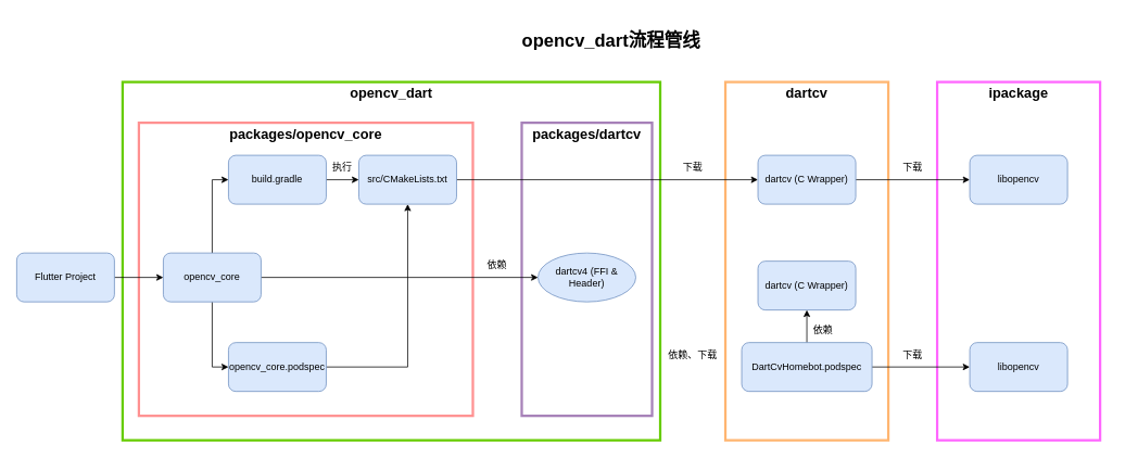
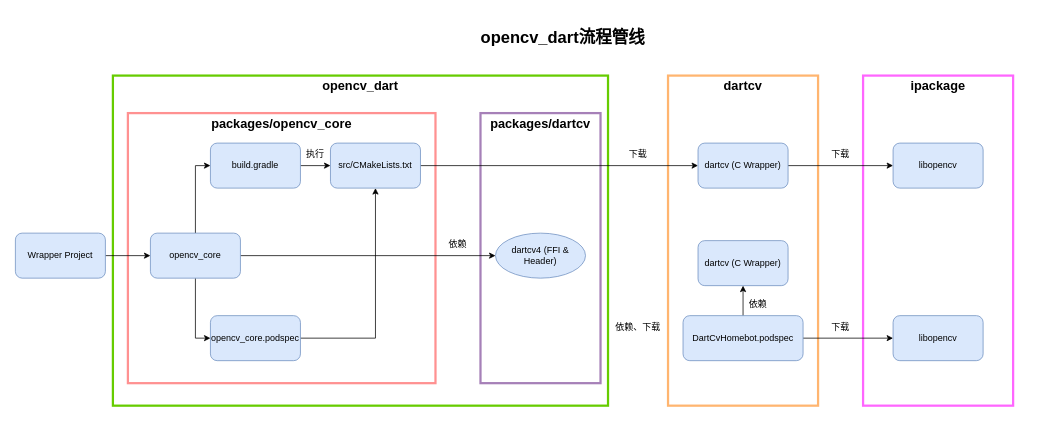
  <mxCell id="0" />
  <mxCell id="1" parent="0" />
  <mxCell id="2" value="" style="rounded=0;whiteSpace=wrap;html=1;fillColor=none;strokeColor=#FF66FF;strokeWidth=3;" vertex="1" parent="1"><mxGeometry x="1150" y="100" width="200" height="440" as="geometry" /></mxCell>
  <mxCell id="3" value="" style="rounded=0;whiteSpace=wrap;html=1;fillColor=none;strokeColor=#A680B8;strokeWidth=3;" vertex="1" parent="1"><mxGeometry x="640" y="150" width="160" height="360" as="geometry" /></mxCell>
  <mxCell id="4" value="" style="rounded=0;whiteSpace=wrap;html=1;fillColor=none;strokeColor=#FFB570;strokeWidth=3;" vertex="1" parent="1"><mxGeometry x="890" y="100" width="200" height="440" as="geometry" /></mxCell>
  <mxCell id="5" value="" style="rounded=0;whiteSpace=wrap;html=1;fillColor=none;strokeColor=#66CC00;strokeWidth=3;" vertex="1" parent="1"><mxGeometry x="150" y="100" width="660" height="440" as="geometry" /></mxCell>
  <mxCell id="6" value="" style="rounded=0;whiteSpace=wrap;html=1;fillColor=none;strokeColor=#FF9191;strokeWidth=3;" vertex="1" parent="1"><mxGeometry x="170" y="150" width="410" height="360" as="geometry" /></mxCell>
  <mxCell id="7" style="edgeStyle=orthogonalEdgeStyle;rounded=0;orthogonalLoop=1;jettySize=auto;html=1;exitX=1;exitY=0.5;exitDx=0;exitDy=0;entryX=0;entryY=0.5;entryDx=0;entryDy=0;" edge="1" parent="1" source="8" target="12"><mxGeometry relative="1" as="geometry" /></mxCell>
- <mxCell id="8" value="Flutter Project" style="rounded=1;whiteSpace=wrap;html=1;fillColor=#dae8fc;strokeColor=#6c8ebf;" vertex="1" parent="1"><mxGeometry x="20" y="310" width="120" height="60" as="geometry" /></mxCell>
+ <mxCell id="8" value="Wrapper Project" style="rounded=1;whiteSpace=wrap;html=1;fillColor=#dae8fc;strokeColor=#6c8ebf;" vertex="1" parent="1"><mxGeometry x="20" y="310" width="120" height="60" as="geometry" /></mxCell>
  <mxCell id="9" style="edgeStyle=orthogonalEdgeStyle;rounded=0;orthogonalLoop=1;jettySize=auto;html=1;exitX=1;exitY=0.5;exitDx=0;exitDy=0;entryX=0;entryY=0.5;entryDx=0;entryDy=0;" edge="1" parent="1" source="12" target="13"><mxGeometry relative="1" as="geometry" /></mxCell>
  <mxCell id="10" style="edgeStyle=orthogonalEdgeStyle;rounded=0;orthogonalLoop=1;jettySize=auto;html=1;exitX=0.5;exitY=0;exitDx=0;exitDy=0;entryX=0;entryY=0.5;entryDx=0;entryDy=0;" edge="1" parent="1" source="12" target="17"><mxGeometry relative="1" as="geometry" /></mxCell>
  <mxCell id="11" style="edgeStyle=orthogonalEdgeStyle;rounded=0;orthogonalLoop=1;jettySize=auto;html=1;exitX=0.5;exitY=1;exitDx=0;exitDy=0;entryX=0;entryY=0.5;entryDx=0;entryDy=0;" edge="1" parent="1" source="12" target="15"><mxGeometry relative="1" as="geometry" /></mxCell>
  <mxCell id="12" value="opencv_core" style="rounded=1;whiteSpace=wrap;html=1;fillColor=#dae8fc;strokeColor=#6c8ebf;" vertex="1" parent="1"><mxGeometry x="200" y="310" width="120" height="60" as="geometry" /></mxCell>
  <mxCell id="13" value="dartcv4 (FFI &amp;amp; Header)" style="ellipse;whiteSpace=wrap;html=1;fillColor=#dae8fc;strokeColor=#6c8ebf;" vertex="1" parent="1"><mxGeometry x="660" y="310" width="120" height="60" as="geometry" /></mxCell>
  <mxCell id="14" style="edgeStyle=orthogonalEdgeStyle;rounded=0;orthogonalLoop=1;jettySize=auto;html=1;exitX=1;exitY=0.5;exitDx=0;exitDy=0;" edge="1" parent="1" source="15" target="22"><mxGeometry relative="1" as="geometry" /></mxCell>
  <mxCell id="15" value="opencv_core.podspec" style="rounded=1;whiteSpace=wrap;html=1;fillColor=#dae8fc;strokeColor=#6c8ebf;" vertex="1" parent="1"><mxGeometry x="280" y="420" width="120" height="60" as="geometry" /></mxCell>
  <mxCell id="16" style="edgeStyle=orthogonalEdgeStyle;rounded=0;orthogonalLoop=1;jettySize=auto;html=1;exitX=1;exitY=0.5;exitDx=0;exitDy=0;entryX=0;entryY=0.5;entryDx=0;entryDy=0;" edge="1" parent="1" source="17" target="22"><mxGeometry relative="1" as="geometry" /></mxCell>
  <mxCell id="17" value="build.gradle" style="rounded=1;whiteSpace=wrap;html=1;fillColor=#dae8fc;strokeColor=#6c8ebf;" vertex="1" parent="1"><mxGeometry x="280" y="190" width="120" height="60" as="geometry" /></mxCell>
  <mxCell id="18" style="edgeStyle=orthogonalEdgeStyle;rounded=0;orthogonalLoop=1;jettySize=auto;html=1;exitX=1;exitY=0.5;exitDx=0;exitDy=0;" edge="1" parent="1" source="20" target="30"><mxGeometry relative="1" as="geometry" /></mxCell>
  <mxCell id="19" style="edgeStyle=orthogonalEdgeStyle;rounded=0;orthogonalLoop=1;jettySize=auto;html=1;exitX=0.5;exitY=0;exitDx=0;exitDy=0;entryX=0.5;entryY=1;entryDx=0;entryDy=0;" edge="1" parent="1" source="20" target="25"><mxGeometry relative="1" as="geometry" /></mxCell>
  <mxCell id="20" value="DartCvHomebot.podspec" style="rounded=1;whiteSpace=wrap;html=1;fillColor=#dae8fc;strokeColor=#6c8ebf;" vertex="1" parent="1"><mxGeometry x="910" y="420" width="160" height="60" as="geometry" /></mxCell>
  <mxCell id="21" style="edgeStyle=orthogonalEdgeStyle;rounded=0;orthogonalLoop=1;jettySize=auto;html=1;exitX=1;exitY=0.5;exitDx=0;exitDy=0;" edge="1" parent="1" source="22" target="24"><mxGeometry relative="1" as="geometry" /></mxCell>
  <mxCell id="22" value="src/CMakeLists.txt" style="rounded=1;whiteSpace=wrap;html=1;fillColor=#dae8fc;strokeColor=#6c8ebf;" vertex="1" parent="1"><mxGeometry x="440" y="190" width="120" height="60" as="geometry" /></mxCell>
  <mxCell id="23" style="edgeStyle=orthogonalEdgeStyle;rounded=0;orthogonalLoop=1;jettySize=auto;html=1;exitX=1;exitY=0.5;exitDx=0;exitDy=0;" edge="1" parent="1" source="24" target="26"><mxGeometry relative="1" as="geometry" /></mxCell>
  <mxCell id="24" value="dartcv (C Wrapper)" style="rounded=1;whiteSpace=wrap;html=1;fillColor=#dae8fc;strokeColor=#6c8ebf;" vertex="1" parent="1"><mxGeometry x="930" y="190" width="120" height="60" as="geometry" /></mxCell>
  <mxCell id="25" value="dartcv (C Wrapper)" style="rounded=1;whiteSpace=wrap;html=1;fillColor=#dae8fc;strokeColor=#6c8ebf;" vertex="1" parent="1"><mxGeometry x="930" y="320" width="120" height="60" as="geometry" /></mxCell>
  <mxCell id="26" value="libopencv" style="rounded=1;whiteSpace=wrap;html=1;fillColor=#dae8fc;strokeColor=#6c8ebf;" vertex="1" parent="1"><mxGeometry x="1190" y="190" width="120" height="60" as="geometry" /></mxCell>
  <mxCell id="27" value="下载" style="text;html=1;align=center;verticalAlign=middle;whiteSpace=wrap;rounded=0;" vertex="1" parent="1"><mxGeometry x="820" y="190" width="60" height="30" as="geometry" /></mxCell>
  <mxCell id="28" value="执行" style="text;html=1;align=center;verticalAlign=middle;whiteSpace=wrap;rounded=0;" vertex="1" parent="1"><mxGeometry x="390" y="190" width="60" height="30" as="geometry" /></mxCell>
  <mxCell id="29" value="下载" style="text;html=1;align=center;verticalAlign=middle;whiteSpace=wrap;rounded=0;" vertex="1" parent="1"><mxGeometry x="1090" y="190" width="60" height="30" as="geometry" /></mxCell>
  <mxCell id="30" value="libopencv" style="rounded=1;whiteSpace=wrap;html=1;fillColor=#dae8fc;strokeColor=#6c8ebf;" vertex="1" parent="1"><mxGeometry x="1190" y="420" width="120" height="60" as="geometry" /></mxCell>
  <mxCell id="31" value="依赖、下载" style="text;html=1;align=center;verticalAlign=middle;whiteSpace=wrap;rounded=0;" vertex="1" parent="1"><mxGeometry x="805" y="420" width="90" height="30" as="geometry" /></mxCell>
  <mxCell id="32" value="下载" style="text;html=1;align=center;verticalAlign=middle;whiteSpace=wrap;rounded=0;" vertex="1" parent="1"><mxGeometry x="1090" y="420" width="60" height="30" as="geometry" /></mxCell>
  <mxCell id="33" value="packages/dartcv" style="text;html=1;align=center;verticalAlign=middle;whiteSpace=wrap;rounded=0;fontColor=#000000;fontSize=17;fontStyle=1" vertex="1" parent="1"><mxGeometry x="640" y="150" width="160" height="30" as="geometry" /></mxCell>
  <mxCell id="34" value="packages/opencv_core" style="text;html=1;align=center;verticalAlign=middle;whiteSpace=wrap;rounded=0;fontColor=#000000;fontSize=17;fontStyle=1" vertex="1" parent="1"><mxGeometry x="250" y="150" width="250" height="30" as="geometry" /></mxCell>
  <mxCell id="35" value="opencv_dart" style="text;html=1;align=center;verticalAlign=middle;whiteSpace=wrap;rounded=0;fontColor=#000000;fontSize=17;fontStyle=1" vertex="1" parent="1"><mxGeometry x="355" y="100" width="250" height="30" as="geometry" /></mxCell>
  <mxCell id="36" value="dartcv" style="text;html=1;align=center;verticalAlign=middle;whiteSpace=wrap;rounded=0;fontColor=#000000;fontSize=17;fontStyle=1" vertex="1" parent="1"><mxGeometry x="865" y="100" width="250" height="30" as="geometry" /></mxCell>
  <mxCell id="37" value="ipackage" style="text;html=1;align=center;verticalAlign=middle;whiteSpace=wrap;rounded=0;fontColor=#000000;fontSize=17;fontStyle=1" vertex="1" parent="1"><mxGeometry x="1125" y="100" width="250" height="30" as="geometry" /></mxCell>
  <mxCell id="38" value="依赖" style="text;html=1;align=center;verticalAlign=middle;whiteSpace=wrap;rounded=0;" vertex="1" parent="1"><mxGeometry x="980" y="390" width="60" height="30" as="geometry" /></mxCell>
  <mxCell id="39" value="依赖" style="text;html=1;align=center;verticalAlign=middle;whiteSpace=wrap;rounded=0;" vertex="1" parent="1"><mxGeometry x="580" y="310" width="60" height="30" as="geometry" /></mxCell>
  <mxCell id="40" value="opencv_dart流程管线" style="text;html=1;align=center;verticalAlign=middle;whiteSpace=wrap;rounded=0;fontSize=22;fontStyle=1" vertex="1" parent="1"><mxGeometry x="620" y="20" width="260" height="60" as="geometry" /></mxCell>
